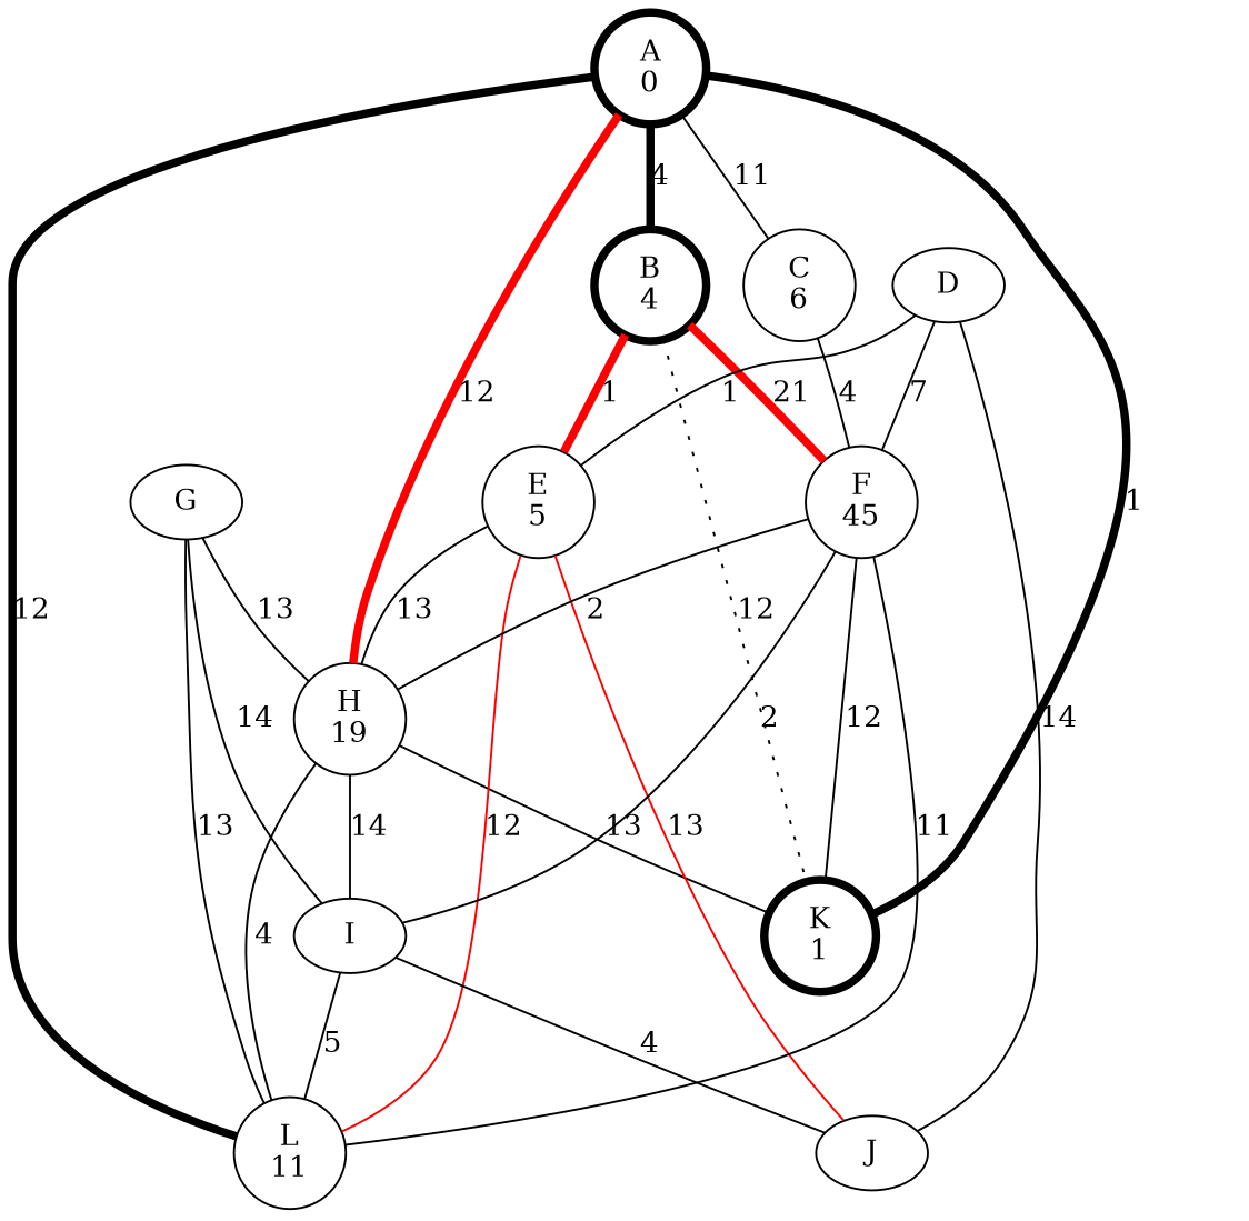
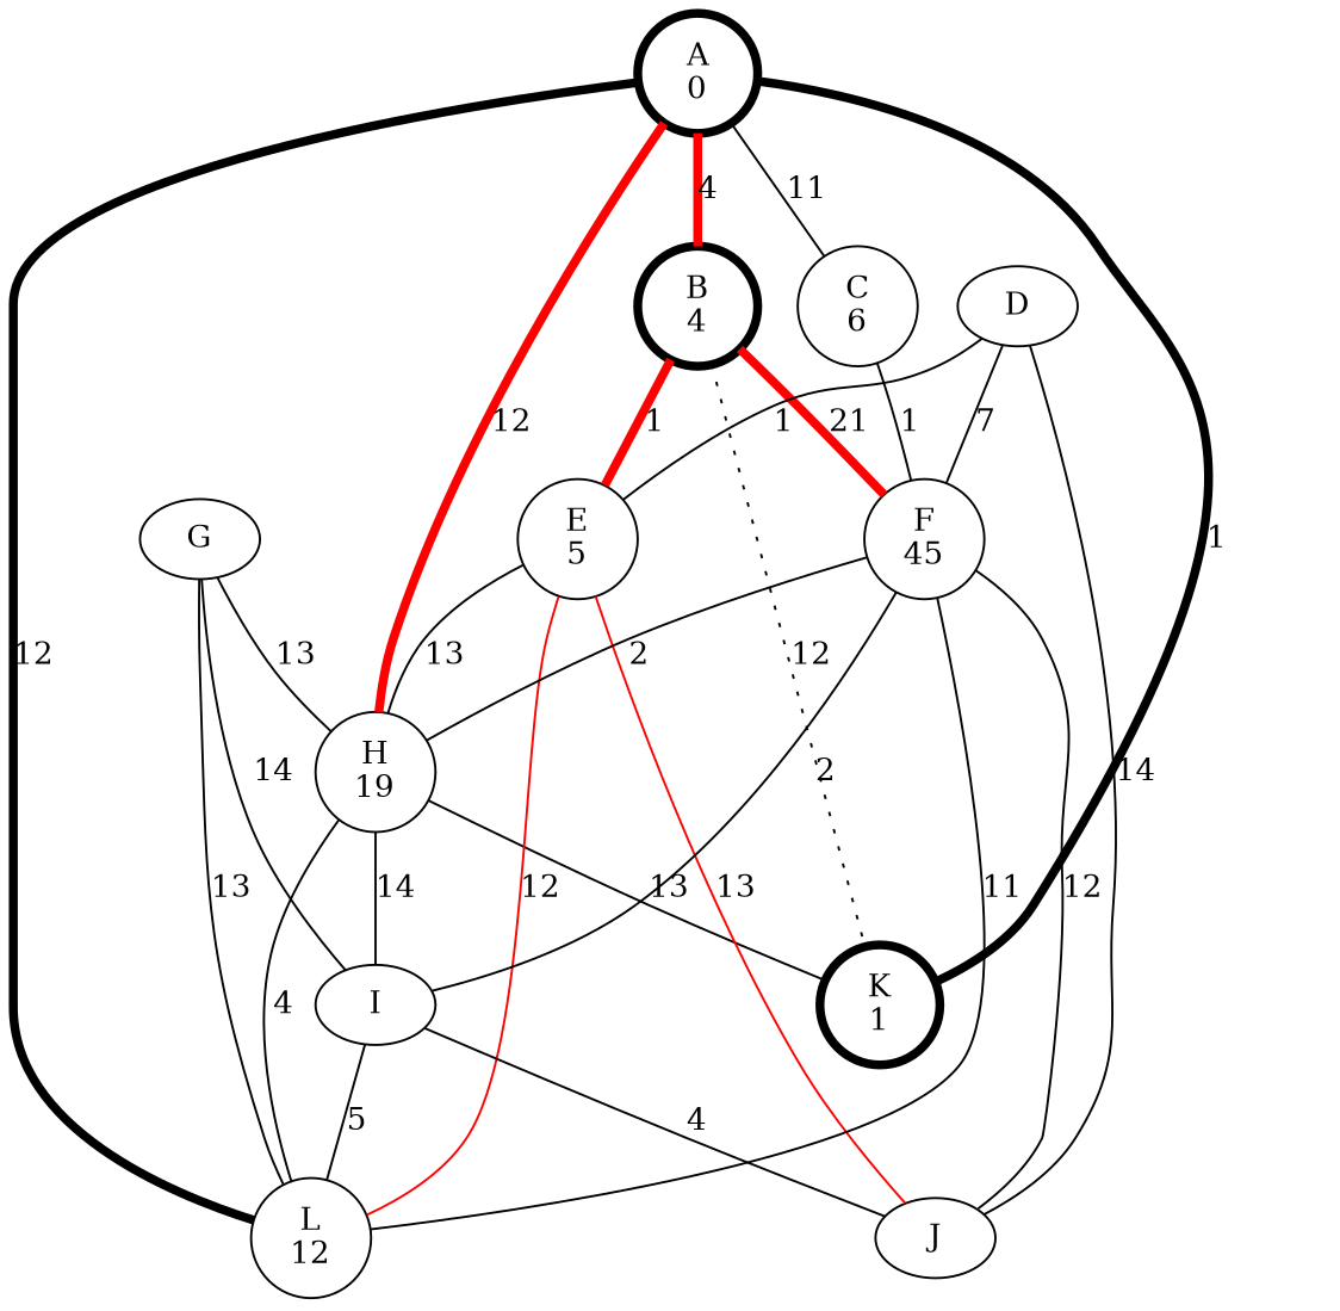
  graph {
    n1 [label="A\n0" penwidth=4]
    n2 [label="B\n4" penwidth=4]
    n3 [label="C\n6"]
    n4 [label="H\n19"]
    n5 [label="K\n1" penwidth=4]
-   n6 [label="L\n11"]
+   n6 [label="L\n12"]
    n7 [label="E\n5"]
    n8 [label="F\n45"]
    I
    J
    D
    G
-   n1 -- n2 [color=black label=4 penwidth=4]
+   n1 -- n2 [color=red label=4 penwidth=4]
    n1 -- n3 [label=11]
    n1 -- n4 [color=red label=12 penwidth=4]
    n1 -- n5 [color=black label=1 penwidth=4]
    n1 -- n6 [color=black label=12 penwidth=4]
    n2 -- n5 [label=12 style=dotted]
    n2 -- n7 [color=red label=1 penwidth=4]
    n2 -- n8 [color=red label=21 penwidth=4]
-   n3 -- n8 [label=4]
+   n3 -- n8 [label=1]
    n4 -- n5 [label=13]
    n4 -- n6 [label=4]
    n4 -- I [label=14]
    n7 -- n4 [label=13]
    n7 -- n6 [color=red label=12]
    n7 -- J [color=red label=13]
    n8 -- n4 [label=2]
    n8 -- n6 [label=11]
    n8 -- I [label=2]
-   n8 -- n5 [label=12]
+   n8 -- J [label=12]
    I -- n6 [label=5]
    I -- J [label=4]
    D -- n7 [label=1]
    D -- n8 [label=7]
    D -- J [label=14]
    G -- n4 [label=13]
    G -- n6 [label=13]
    G -- I [label=14]
  }
